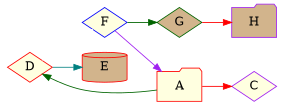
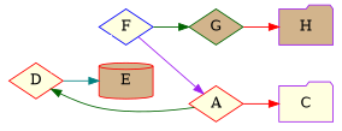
  digraph {
    rankdir=LR
    node [color=red fillcolor=lightyellow shape=diamond style=filled]
    edge [color=darkgreen]
    n1 [label=D]
    n2 [color=blue label=F]
    n3 [fillcolor=tan label=E shape=cylinder]
-   n4 [label=A shape=folder]
+   n4 [label=A]
    n5 [color=darkgreen fillcolor=tan label=G]
-   n6 [color=purple label=C]
+   n6 [color=purple label=C shape=folder]
    n7 [color=purple fillcolor=tan label=H shape=folder]
    n1 -> n2 [color=white]
    n1 -> n3 [color=teal]
    n2 -> n4 [color=purple]
    n2 -> n5
    n4 -> n1
    n4 -> n6 [color=red]
    n5 -> n7 [color=red]
  }
